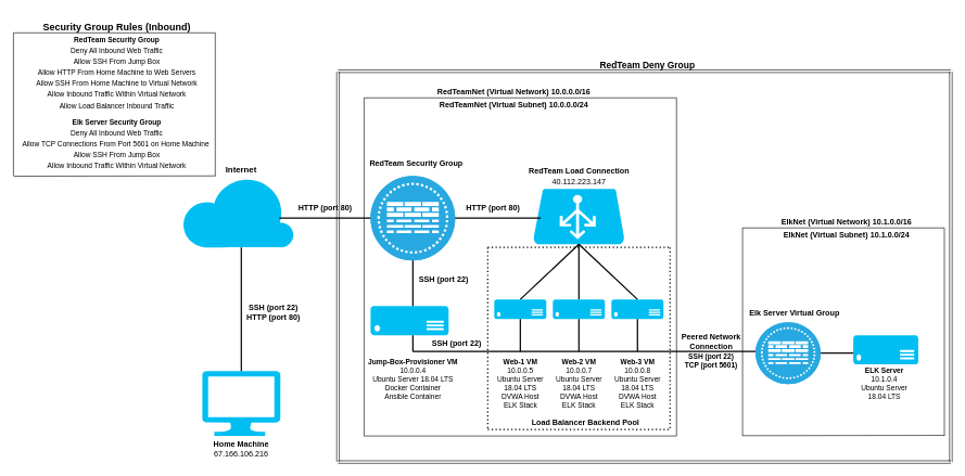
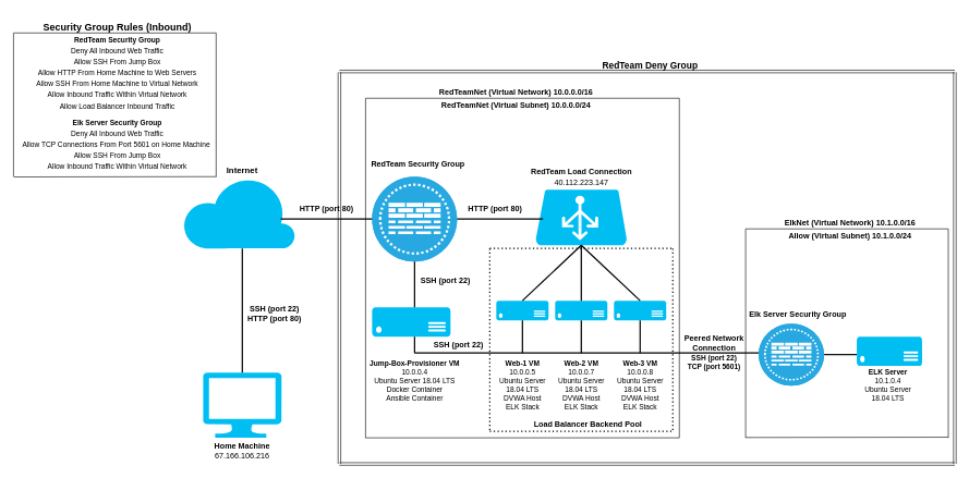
  <mxCell id="0" />
  <mxCell id="1" parent="0" />
  <mxCell id="2" value="" style="verticalLabelPosition=bottom;html=1;verticalAlign=top;align=center;strokeColor=none;fillColor=#00BEF2;shape=mxgraph.azure.computer;pointerEvents=1;" parent="1" vertex="1"><mxGeometry x="310" y="570" width="120" height="100" as="geometry" /></mxCell>
  <mxCell id="3" value="Internet" style="text;html=1;strokeColor=none;fillColor=none;align=center;verticalAlign=middle;whiteSpace=wrap;rounded=0;fontStyle=1;fontSize=13;" parent="1" vertex="1"><mxGeometry x="305" y="240" width="130" height="40" as="geometry" /></mxCell>
  <mxCell id="4" value="Home Machine&lt;br style=&quot;font-size: 12px&quot;&gt;&lt;span style=&quot;font-weight: normal&quot;&gt;67.166.106.216&lt;/span&gt;" style="text;html=1;strokeColor=none;fillColor=none;align=center;verticalAlign=middle;whiteSpace=wrap;rounded=0;fontStyle=1;fontSize=12;" parent="1" vertex="1"><mxGeometry x="305" y="670" width="130" height="40" as="geometry" /></mxCell>
  <mxCell id="5" value="" style="shape=link;html=1;fontSize=14;fontStyle=0" parent="1" edge="1"><mxGeometry width="100" relative="1" as="geometry"><mxPoint x="518.57" y="109" as="sourcePoint" /><mxPoint x="1460" y="109" as="targetPoint" /></mxGeometry></mxCell>
  <mxCell id="6" value="" style="shape=link;html=1;fontSize=14;" parent="1" edge="1"><mxGeometry width="100" relative="1" as="geometry"><mxPoint x="518.57" y="110" as="sourcePoint" /><mxPoint x="518.57" y="710" as="targetPoint" /></mxGeometry></mxCell>
  <mxCell id="7" value="" style="shape=link;html=1;fontSize=14;" parent="1" edge="1"><mxGeometry width="100" relative="1" as="geometry"><mxPoint x="1460" y="710" as="sourcePoint" /><mxPoint x="1460" y="110" as="targetPoint" /></mxGeometry></mxCell>
  <mxCell id="8" value="" style="shape=link;html=1;fontSize=14;" parent="1" edge="1"><mxGeometry width="100" relative="1" as="geometry"><mxPoint x="518.57" y="710" as="sourcePoint" /><mxPoint x="1460" y="710" as="targetPoint" /></mxGeometry></mxCell>
  <mxCell id="9" value="RedTeam Deny Group" style="text;html=1;strokeColor=none;fillColor=none;align=center;verticalAlign=middle;whiteSpace=wrap;rounded=0;fontStyle=1;fontSize=14;" parent="1" vertex="1"><mxGeometry x="883.57" y="80" width="220" height="40" as="geometry" /></mxCell>
  <mxCell id="10" value="" style="endArrow=none;html=1;fontSize=14;" parent="1" edge="1"><mxGeometry width="50" height="50" relative="1" as="geometry"><mxPoint x="558.57" y="670" as="sourcePoint" /><mxPoint x="558.57" y="150" as="targetPoint" /></mxGeometry></mxCell>
  <mxCell id="11" value="" style="endArrow=none;html=1;fontSize=14;" parent="1" edge="1"><mxGeometry width="50" height="50" relative="1" as="geometry"><mxPoint x="1038.57" y="150" as="sourcePoint" /><mxPoint x="558.57" y="150" as="targetPoint" /></mxGeometry></mxCell>
  <mxCell id="12" value="" style="endArrow=none;html=1;fontSize=14;" parent="1" edge="1"><mxGeometry width="50" height="50" relative="1" as="geometry"><mxPoint x="1038.57" y="670" as="sourcePoint" /><mxPoint x="1038.57" y="150" as="targetPoint" /></mxGeometry></mxCell>
  <mxCell id="13" value="" style="endArrow=none;html=1;fontSize=14;" parent="1" edge="1"><mxGeometry width="50" height="50" relative="1" as="geometry"><mxPoint x="558.57" y="670" as="sourcePoint" /><mxPoint x="1038.57" y="670" as="targetPoint" /></mxGeometry></mxCell>
  <mxCell id="14" value="&lt;font style=&quot;font-size: 12px&quot;&gt;RedTeamNet (Virtual Network) 10.0.0.0/16&lt;/font&gt;" style="text;html=1;strokeColor=none;fillColor=none;align=center;verticalAlign=middle;whiteSpace=wrap;rounded=0;fontStyle=1;fontSize=14;" parent="1" vertex="1"><mxGeometry x="668.57" y="120" width="240" height="40" as="geometry" /></mxCell>
  <mxCell id="15" value="&lt;font style=&quot;font-size: 12px&quot;&gt;RedTeamNet (Virtual Subnet) 10.0.0.0/24&lt;/font&gt;" style="text;html=1;strokeColor=none;fillColor=none;align=center;verticalAlign=middle;whiteSpace=wrap;rounded=0;fontStyle=1;fontSize=14;" parent="1" vertex="1"><mxGeometry x="668.57" y="140" width="240" height="40" as="geometry" /></mxCell>
  <mxCell id="16" value="" style="fillColor=#28A8E0;verticalLabelPosition=bottom;html=1;strokeColor=#ffffff;verticalAlign=top;align=center;points=[[0.145,0.145,0],[0.5,0,0],[0.855,0.145,0],[1,0.5,0],[0.855,0.855,0],[0.5,1,0],[0.145,0.855,0],[0,0.5,0]];pointerEvents=1;shape=mxgraph.cisco_safe.compositeIcon;bgIcon=ellipse;resIcon=mxgraph.cisco_safe.capability.virtual_firewall;fontSize=14;" parent="1" vertex="1"><mxGeometry x="568.57" y="270" width="130" height="130" as="geometry" /></mxCell>
  <mxCell id="17" value="&lt;font style=&quot;font-size: 12px&quot;&gt;RedTeam Security Group&lt;br&gt;&lt;/font&gt;" style="text;html=1;strokeColor=none;fillColor=none;align=center;verticalAlign=middle;whiteSpace=wrap;rounded=0;fontStyle=1;fontSize=14;" parent="1" vertex="1"><mxGeometry x="518.57" y="230" width="240" height="40" as="geometry" /></mxCell>
  <mxCell id="18" value="" style="verticalLabelPosition=bottom;html=1;verticalAlign=top;align=center;strokeColor=none;fillColor=#00BEF2;shape=mxgraph.azure.server;fontSize=14;" parent="1" vertex="1"><mxGeometry x="568.57" y="470" width="120" height="45" as="geometry" /></mxCell>
  <mxCell id="19" value="&lt;font style=&quot;font-size: 11px&quot;&gt;Jump-Box-Provisioner VM&lt;br&gt;&lt;span style=&quot;font-weight: normal&quot;&gt;10.0.0.4&lt;br&gt;Ubuntu Server 18.04 LTS&lt;br&gt;Docker Container&lt;br style=&quot;font-size: 11px&quot;&gt;Ansible Container&lt;/span&gt;&lt;br&gt;&lt;br style=&quot;font-size: 11px&quot;&gt;&lt;/font&gt;" style="text;html=1;strokeColor=none;fillColor=none;align=center;verticalAlign=middle;whiteSpace=wrap;rounded=0;fontStyle=1;fontSize=11;" parent="1" vertex="1"><mxGeometry x="513.57" y="570" width="240" height="40" as="geometry" /></mxCell>
  <mxCell id="20" value="" style="verticalLabelPosition=bottom;html=1;verticalAlign=top;align=center;strokeColor=none;fillColor=#00BEF2;shape=mxgraph.azure.azure_load_balancer;fontSize=14;" parent="1" vertex="1"><mxGeometry x="818.57" y="290" width="140" height="85" as="geometry" /></mxCell>
  <mxCell id="21" value="&lt;font&gt;&lt;span style=&quot;font-size: 12px&quot;&gt;RedTeam Load Connection&lt;br&gt;&lt;span style=&quot;font-weight: normal&quot;&gt;40.112.223.147&lt;/span&gt;&lt;br&gt;&lt;/span&gt;&lt;/font&gt;" style="text;html=1;strokeColor=none;fillColor=none;align=center;verticalAlign=middle;whiteSpace=wrap;rounded=0;fontStyle=1;fontSize=14;" parent="1" vertex="1"><mxGeometry x="768.57" y="250" width="240" height="40" as="geometry" /></mxCell>
  <mxCell id="22" value="" style="verticalLabelPosition=bottom;html=1;verticalAlign=top;align=center;strokeColor=none;fillColor=#00BEF2;shape=mxgraph.azure.cloud;fontSize=14;" parent="1" vertex="1"><mxGeometry x="278.57" y="270" width="172.49" height="110" as="geometry" /></mxCell>
  <mxCell id="23" value="" style="verticalLabelPosition=bottom;html=1;verticalAlign=top;align=center;strokeColor=none;fillColor=#00BEF2;shape=mxgraph.azure.server;fontSize=14;" parent="1" vertex="1"><mxGeometry x="758.57" y="460" width="80" height="30" as="geometry" /></mxCell>
  <mxCell id="24" value="" style="verticalLabelPosition=bottom;html=1;verticalAlign=top;align=center;strokeColor=none;fillColor=#00BEF2;shape=mxgraph.azure.server;fontSize=14;" parent="1" vertex="1"><mxGeometry x="848.57" y="460" width="80" height="30" as="geometry" /></mxCell>
  <mxCell id="25" value="" style="verticalLabelPosition=bottom;html=1;verticalAlign=top;align=center;strokeColor=none;fillColor=#00BEF2;shape=mxgraph.azure.server;fontSize=14;" parent="1" vertex="1"><mxGeometry x="938.57" y="460" width="80" height="30" as="geometry" /></mxCell>
  <mxCell id="26" value="" style="line;strokeWidth=2;html=1;fontSize=14;direction=south;" parent="1" vertex="1"><mxGeometry x="628.57" y="400" width="10" height="70" as="geometry" /></mxCell>
  <mxCell id="27" value="" style="line;strokeWidth=2;html=1;fontSize=14;direction=south;" parent="1" vertex="1"><mxGeometry x="628.57" y="515" width="10" height="25" as="geometry" /></mxCell>
  <mxCell id="28" value="" style="line;strokeWidth=2;html=1;fontSize=14;direction=west;" parent="1" vertex="1"><mxGeometry x="633.57" y="535" width="526.43" height="10" as="geometry" /></mxCell>
  <mxCell id="29" value="" style="line;strokeWidth=2;html=1;fontSize=14;direction=south;" parent="1" vertex="1"><mxGeometry x="793.57" y="490" width="10" height="50" as="geometry" /></mxCell>
  <mxCell id="30" value="" style="line;strokeWidth=2;html=1;fontSize=14;direction=south;" parent="1" vertex="1"><mxGeometry x="883.57" y="490" width="10" height="50" as="geometry" /></mxCell>
  <mxCell id="31" value="" style="line;strokeWidth=2;html=1;fontSize=14;direction=south;" parent="1" vertex="1"><mxGeometry x="973.57" y="490" width="10" height="50" as="geometry" /></mxCell>
  <mxCell id="32" value="&lt;font style=&quot;font-size: 11px&quot;&gt;Web-2 VM&lt;br style=&quot;font-size: 11px&quot;&gt;&lt;span style=&quot;font-weight: normal&quot;&gt;10.0.0.7&lt;br&gt;Ubuntu Server&lt;br&gt;18.04 LTS&lt;br&gt;DVWA Host&lt;br&gt;ELK Stack&lt;/span&gt;&lt;br style=&quot;font-size: 11px&quot;&gt;&lt;/font&gt;" style="text;html=1;strokeColor=none;fillColor=none;align=center;verticalAlign=middle;whiteSpace=wrap;rounded=0;fontStyle=1;fontSize=11;" parent="1" vertex="1"><mxGeometry x="848.57" y="570" width="80" height="40" as="geometry" /></mxCell>
  <mxCell id="33" value="&lt;font style=&quot;font-size: 11px&quot;&gt;Web-3 VM&lt;br style=&quot;font-size: 11px&quot;&gt;&lt;span style=&quot;font-weight: normal&quot;&gt;10.0.0.8&lt;br&gt;Ubuntu Server&lt;br&gt;18.04 LTS&lt;br&gt;DVWA Host&lt;br&gt;ELK Stack&lt;/span&gt;&lt;br style=&quot;font-size: 11px&quot;&gt;&lt;/font&gt;" style="text;html=1;strokeColor=none;fillColor=none;align=center;verticalAlign=middle;whiteSpace=wrap;rounded=0;fontStyle=1;fontSize=11;" parent="1" vertex="1"><mxGeometry x="938.57" y="570" width="80" height="40" as="geometry" /></mxCell>
  <mxCell id="34" value="" style="endArrow=none;dashed=1;html=1;fontSize=14;strokeWidth=2;dashPattern=1 2;" parent="1" edge="1"><mxGeometry width="50" height="50" relative="1" as="geometry"><mxPoint x="748.57" y="380" as="sourcePoint" /><mxPoint x="1028.57" y="380" as="targetPoint" /></mxGeometry></mxCell>
  <mxCell id="35" value="" style="endArrow=none;dashed=1;html=1;fontSize=14;strokeWidth=2;dashPattern=1 2;" parent="1" edge="1"><mxGeometry width="50" height="50" relative="1" as="geometry"><mxPoint x="748.57" y="380" as="sourcePoint" /><mxPoint x="748.57" y="660" as="targetPoint" /></mxGeometry></mxCell>
  <mxCell id="36" value="" style="endArrow=none;dashed=1;html=1;fontSize=14;strokeWidth=2;dashPattern=1 2;" parent="1" edge="1"><mxGeometry width="50" height="50" relative="1" as="geometry"><mxPoint x="1028.57" y="380" as="sourcePoint" /><mxPoint x="1028.57" y="660" as="targetPoint" /></mxGeometry></mxCell>
  <mxCell id="37" value="" style="endArrow=none;dashed=1;html=1;fontSize=14;strokeWidth=2;dashPattern=1 2;" parent="1" edge="1"><mxGeometry width="50" height="50" relative="1" as="geometry"><mxPoint x="748.57" y="660" as="sourcePoint" /><mxPoint x="1028.57" y="660" as="targetPoint" /></mxGeometry></mxCell>
  <mxCell id="38" value="&lt;font style=&quot;font-size: 12px;&quot;&gt;Load Balancer Backend Pool&lt;/font&gt;" style="text;html=1;strokeColor=none;fillColor=none;align=center;verticalAlign=middle;whiteSpace=wrap;rounded=0;fontStyle=1;fontSize=12;" parent="1" vertex="1"><mxGeometry x="778.57" y="630" width="240" height="40" as="geometry" /></mxCell>
  <mxCell id="39" value="" style="line;strokeWidth=2;direction=south;html=1;fontSize=14;" parent="1" vertex="1"><mxGeometry x="883.57" y="375" width="10" height="85" as="geometry" /></mxCell>
  <mxCell id="40" value="" style="endArrow=none;html=1;fontSize=14;exitX=0.5;exitY=0;exitDx=0;exitDy=0;exitPerimeter=0;strokeWidth=2;entryX=0;entryY=0.5;entryDx=0;entryDy=0;entryPerimeter=0;" parent="1" source="25" target="39" edge="1"><mxGeometry width="50" height="50" relative="1" as="geometry"><mxPoint x="801.61" y="467" as="sourcePoint" /><mxPoint x="888.57" y="385" as="targetPoint" /><Array as="points" /></mxGeometry></mxCell>
  <mxCell id="41" value="" style="endArrow=none;html=1;fontSize=14;exitX=0.5;exitY=0;exitDx=0;exitDy=0;exitPerimeter=0;strokeWidth=2;entryX=0;entryY=0.5;entryDx=0;entryDy=0;entryPerimeter=0;" parent="1" source="23" target="39" edge="1"><mxGeometry width="50" height="50" relative="1" as="geometry"><mxPoint x="988.57" y="470" as="sourcePoint" /><mxPoint x="898.57" y="385" as="targetPoint" /><Array as="points" /></mxGeometry></mxCell>
  <mxCell id="42" value="" style="line;strokeWidth=2;direction=south;html=1;fontSize=14;" parent="1" vertex="1"><mxGeometry x="365" y="380" width="10" height="190" as="geometry" /></mxCell>
  <mxCell id="43" value="" style="line;strokeWidth=2;html=1;fontSize=14;direction=west;" parent="1" vertex="1"><mxGeometry x="428.57" y="330" width="140" height="10" as="geometry" /></mxCell>
  <mxCell id="44" value="" style="line;strokeWidth=2;html=1;fontSize=14;direction=west;" parent="1" vertex="1"><mxGeometry x="698.57" y="330" width="131.43" height="10" as="geometry" /></mxCell>
  <mxCell id="45" value="&lt;font style=&quot;font-size: 12px;&quot;&gt;SSH &lt;/font&gt;&lt;font style=&quot;font-size: 12px;&quot;&gt;&lt;font style=&quot;font-size: 12px;&quot;&gt;(port 22)&lt;/font&gt;&lt;br style=&quot;font-size: 12px;&quot;&gt;&lt;span style=&quot;font-size: 12px;&quot;&gt;HTTP (port 80)&lt;/span&gt;&lt;br style=&quot;font-size: 12px;&quot;&gt;&lt;/font&gt;" style="text;html=1;strokeColor=none;fillColor=none;align=center;verticalAlign=middle;whiteSpace=wrap;rounded=0;fontStyle=1;fontSize=12;" parent="1" vertex="1"><mxGeometry x="370" y="460" width="98.57" height="40" as="geometry" /></mxCell>
  <mxCell id="46" value="&lt;font style=&quot;font-size: 12px;&quot;&gt;&lt;span style=&quot;font-size: 12px;&quot;&gt;HTTP (port 80)&lt;/span&gt;&lt;br style=&quot;font-size: 12px;&quot;&gt;&lt;/font&gt;" style="text;html=1;strokeColor=none;fillColor=none;align=center;verticalAlign=middle;whiteSpace=wrap;rounded=0;fontStyle=1;fontSize=12;" parent="1" vertex="1"><mxGeometry x="705" y="300" width="103.57" height="40" as="geometry" /></mxCell>
  <mxCell id="47" value="&lt;font style=&quot;font-size: 12px;&quot;&gt;&lt;span style=&quot;font-size: 12px;&quot;&gt;SSH (port 22)&lt;/span&gt;&lt;br style=&quot;font-size: 12px;&quot;&gt;&lt;/font&gt;" style="text;html=1;strokeColor=none;fillColor=none;align=center;verticalAlign=middle;whiteSpace=wrap;rounded=0;fontStyle=1;fontSize=12;" parent="1" vertex="1"><mxGeometry x="628.57" y="410" width="103.57" height="40" as="geometry" /></mxCell>
  <mxCell id="48" value="&lt;font style=&quot;font-size: 12px;&quot;&gt;&lt;span style=&quot;font-size: 12px;&quot;&gt;SSH (port 22)&lt;/span&gt;&lt;br style=&quot;font-size: 12px;&quot;&gt;&lt;/font&gt;" style="text;html=1;strokeColor=none;fillColor=none;align=center;verticalAlign=middle;whiteSpace=wrap;rounded=0;fontStyle=1;fontSize=12;" parent="1" vertex="1"><mxGeometry x="648.57" y="507.5" width="103.57" height="40" as="geometry" /></mxCell>
  <mxCell id="49" value="&lt;font style=&quot;font-size: 12px;&quot;&gt;&lt;span style=&quot;font-size: 12px;&quot;&gt;HTTP (port 80)&lt;/span&gt;&lt;br style=&quot;font-size: 12px;&quot;&gt;&lt;/font&gt;" style="text;html=1;strokeColor=none;fillColor=none;align=center;verticalAlign=middle;whiteSpace=wrap;rounded=0;fontStyle=1;fontSize=12;" parent="1" vertex="1"><mxGeometry x="444.82" y="300" width="107.5" height="40" as="geometry" /></mxCell>
  <mxCell id="50" value="&lt;font style=&quot;font-size: 11px&quot;&gt;Web-1 VM&lt;br style=&quot;font-size: 11px&quot;&gt;&lt;span style=&quot;font-weight: normal&quot;&gt;10.0.0.5&lt;br&gt;Ubuntu Server&lt;br&gt;18.04 LTS&lt;br&gt;DVWA Host&lt;br&gt;ELK Stack&lt;/span&gt;&lt;br style=&quot;font-size: 11px&quot;&gt;&lt;/font&gt;" style="text;html=1;strokeColor=none;fillColor=none;align=center;verticalAlign=middle;whiteSpace=wrap;rounded=0;fontStyle=1;fontSize=11;" parent="1" vertex="1"><mxGeometry x="758.57" y="570" width="80" height="40" as="geometry" /></mxCell>
  <mxCell id="51" value="&lt;font style=&quot;font-size: 11px&quot;&gt;&lt;font style=&quot;font-size: 11px&quot;&gt;&lt;br&gt;&lt;br&gt;RedTeam Security Group&lt;br&gt;&lt;span style=&quot;font-weight: normal&quot;&gt;Deny All Inbound Web Traffic&lt;/span&gt;&lt;br&gt;&lt;span style=&quot;font-weight: normal&quot;&gt;Allow SSH From Jump Box&lt;/span&gt;&lt;br&gt;&lt;span style=&quot;font-weight: normal&quot;&gt;Allow HTTP From Home Machine to Web Servers&lt;/span&gt;&lt;br&gt;&lt;span style=&quot;font-weight: normal&quot;&gt;Allow SSH From Home Machine to Virtual Network&lt;/span&gt;&lt;br&gt;&lt;span style=&quot;font-weight: normal&quot;&gt;Allow Inbound Traffic Within Virtual Network&lt;/span&gt;&lt;br&gt;&lt;span style=&quot;font-weight: normal&quot;&gt;Allow Load Balancer Inbound Traffic&lt;/span&gt;&lt;br&gt;&lt;br&gt;&lt;/font&gt;&lt;br&gt;&lt;/font&gt;" style="text;html=1;strokeColor=none;fillColor=none;align=center;verticalAlign=middle;whiteSpace=wrap;rounded=0;fontStyle=1;fontSize=14;" parent="1" vertex="1"><mxGeometry x="49" y="90" width="260" height="40" as="geometry" /></mxCell>
  <mxCell id="52" value="" style="verticalLabelPosition=bottom;html=1;verticalAlign=top;align=center;strokeColor=none;fillColor=#00BEF2;shape=mxgraph.azure.server;fontSize=14;" vertex="1" parent="1"><mxGeometry x="1310.02" y="515" width="99.99" height="45" as="geometry" /></mxCell>
  <mxCell id="53" value="&lt;font style=&quot;font-size: 11px&quot;&gt;&lt;span style=&quot;font-size: 11px&quot;&gt;ELK Server&lt;br style=&quot;font-size: 11px&quot;&gt;&lt;/span&gt;&lt;span style=&quot;font-weight: normal&quot;&gt;10.1.0.4&lt;br style=&quot;font-size: 11px&quot;&gt;Ubuntu Server&lt;br style=&quot;font-size: 11px&quot;&gt;18.04 LTS&lt;/span&gt;&lt;br style=&quot;font-size: 11px&quot;&gt;&lt;/font&gt;" style="text;html=1;strokeColor=none;fillColor=none;align=center;verticalAlign=middle;whiteSpace=wrap;rounded=0;fontStyle=1;fontSize=11;" vertex="1" parent="1"><mxGeometry x="1306.44" y="570" width="103.57" height="40" as="geometry" /></mxCell>
  <mxCell id="54" value="" style="endArrow=none;html=1;fontSize=14;" edge="1" parent="1"><mxGeometry width="50" height="50" relative="1" as="geometry"><mxPoint x="1450" y="669" as="sourcePoint" /><mxPoint x="1140" y="669.5" as="targetPoint" /></mxGeometry></mxCell>
  <mxCell id="55" value="" style="endArrow=none;html=1;fontSize=14;" edge="1" parent="1"><mxGeometry width="50" height="50" relative="1" as="geometry"><mxPoint x="1140" y="670" as="sourcePoint" /><mxPoint x="1140" y="350" as="targetPoint" /></mxGeometry></mxCell>
  <mxCell id="56" value="" style="endArrow=none;html=1;fontSize=14;" edge="1" parent="1"><mxGeometry width="50" height="50" relative="1" as="geometry"><mxPoint x="1450" y="670" as="sourcePoint" /><mxPoint x="1450" y="350" as="targetPoint" /></mxGeometry></mxCell>
  <mxCell id="57" value="" style="fillColor=#28A8E0;verticalLabelPosition=bottom;html=1;strokeColor=#ffffff;verticalAlign=top;align=center;points=[[0.145,0.145,0],[0.5,0,0],[0.855,0.145,0],[1,0.5,0],[0.855,0.855,0],[0.5,1,0],[0.145,0.855,0],[0,0.5,0]];pointerEvents=1;shape=mxgraph.cisco_safe.compositeIcon;bgIcon=ellipse;resIcon=mxgraph.cisco_safe.capability.virtual_firewall;fontSize=14;" vertex="1" parent="1"><mxGeometry x="1160" y="495" width="100" height="95" as="geometry" /></mxCell>
  <mxCell id="58" value="&lt;font style=&quot;font-size: 12px&quot;&gt;ElkNet (Virtual Network) 10.1.0.0/16&lt;/font&gt;" style="text;html=1;strokeColor=none;fillColor=none;align=center;verticalAlign=middle;whiteSpace=wrap;rounded=0;fontStyle=1;fontSize=14;" vertex="1" parent="1"><mxGeometry x="1180" y="320" width="240" height="40" as="geometry" /></mxCell>
- <mxCell id="59" value="&lt;font style=&quot;font-size: 12px&quot;&gt;ElkNet (Virtual Subnet) 10.1.0.0/24&lt;/font&gt;" style="text;html=1;strokeColor=none;fillColor=none;align=center;verticalAlign=middle;whiteSpace=wrap;rounded=0;fontStyle=1;fontSize=14;" vertex="1" parent="1"><mxGeometry x="1180" y="340" width="240" height="40" as="geometry" /></mxCell>
+ <mxCell id="59" value="&lt;font style=&quot;font-size: 12px&quot;&gt;Allow (Virtual Subnet) 10.1.0.0/24&lt;/font&gt;" style="text;html=1;strokeColor=none;fillColor=none;align=center;verticalAlign=middle;whiteSpace=wrap;rounded=0;fontStyle=1;fontSize=14;" vertex="1" parent="1"><mxGeometry x="1180" y="340" width="240" height="40" as="geometry" /></mxCell>
  <mxCell id="60" value="" style="endArrow=none;html=1;fontSize=14;" edge="1" parent="1"><mxGeometry width="50" height="50" relative="1" as="geometry"><mxPoint x="1450" y="350" as="sourcePoint" /><mxPoint x="1140" y="350" as="targetPoint" /></mxGeometry></mxCell>
- <mxCell id="61" value="&lt;font style=&quot;font-size: 12px&quot;&gt;Elk Server Virtual Group&lt;br&gt;&lt;/font&gt;" style="text;html=1;strokeColor=none;fillColor=none;align=center;verticalAlign=middle;whiteSpace=wrap;rounded=0;fontStyle=1;fontSize=14;" vertex="1" parent="1"><mxGeometry x="1100" y="460" width="240" height="40" as="geometry" /></mxCell>
+ <mxCell id="61" value="&lt;font style=&quot;font-size: 12px&quot;&gt;Elk Server Security Group&lt;br&gt;&lt;/font&gt;" style="text;html=1;strokeColor=none;fillColor=none;align=center;verticalAlign=middle;whiteSpace=wrap;rounded=0;fontStyle=1;fontSize=14;" vertex="1" parent="1"><mxGeometry x="1100" y="460" width="240" height="40" as="geometry" /></mxCell>
  <mxCell id="62" value="&lt;font style=&quot;font-size: 11px&quot;&gt;&lt;span style=&quot;font-size: 11px&quot;&gt;SSH (port 22)&lt;br&gt;&lt;/span&gt;TCP (port 5601)&lt;br style=&quot;font-size: 11px&quot;&gt;&lt;/font&gt;" style="text;html=1;strokeColor=none;fillColor=none;align=center;verticalAlign=middle;whiteSpace=wrap;rounded=0;fontStyle=1;fontSize=11;" vertex="1" parent="1"><mxGeometry x="1040" y="535" width="103.57" height="40" as="geometry" /></mxCell>
  <mxCell id="63" value="&lt;font style=&quot;font-size: 12px&quot;&gt;&lt;span style=&quot;font-size: 12px&quot;&gt;Peered Network&lt;br&gt;&lt;/span&gt;Connection&lt;br style=&quot;font-size: 12px&quot;&gt;&lt;/font&gt;" style="text;html=1;strokeColor=none;fillColor=none;align=center;verticalAlign=middle;whiteSpace=wrap;rounded=0;fontStyle=1;fontSize=12;" vertex="1" parent="1"><mxGeometry x="1040" y="505" width="103.57" height="40" as="geometry" /></mxCell>
  <mxCell id="64" value="&lt;font style=&quot;font-size: 15px&quot;&gt;Security Group Rules (Inbound)&lt;br style=&quot;font-size: 15px&quot;&gt;&lt;/font&gt;" style="text;html=1;strokeColor=none;fillColor=none;align=center;verticalAlign=middle;whiteSpace=wrap;rounded=0;fontStyle=1;fontSize=15;" vertex="1" parent="1"><mxGeometry x="59" y="20" width="240" height="40" as="geometry" /></mxCell>
  <mxCell id="65" value="&lt;font style=&quot;font-size: 11px&quot;&gt;&lt;font style=&quot;font-size: 11px&quot;&gt;&lt;br&gt;&lt;br&gt;Elk Server Security Group&lt;br&gt;&lt;span style=&quot;font-weight: normal&quot;&gt;Deny All Inbound Web Traffic&lt;br&gt;&lt;/span&gt;&lt;span style=&quot;font-weight: normal&quot;&gt;Allow TCP Connections From Port 5601 on Home Machine&amp;nbsp;&lt;/span&gt;&lt;br&gt;&lt;span style=&quot;font-weight: normal&quot;&gt;Allow SSH From Jump Box&lt;/span&gt;&lt;br&gt;&lt;span style=&quot;font-weight: normal&quot;&gt;Allow Inbound Traffic Within Virtual Network&lt;/span&gt;&lt;br&gt;&lt;br&gt;&lt;/font&gt;&lt;br&gt;&lt;/font&gt;" style="text;html=1;strokeColor=none;fillColor=none;align=center;verticalAlign=middle;whiteSpace=wrap;rounded=0;fontStyle=1;fontSize=14;" vertex="1" parent="1"><mxGeometry x="29" y="200" width="300" height="40" as="geometry" /></mxCell>
  <mxCell id="66" value="" style="line;strokeWidth=2;html=1;fontSize=14;direction=west;" vertex="1" parent="1"><mxGeometry x="1260" y="537.5" width="50.02" height="10" as="geometry" /></mxCell>
  <mxCell id="67" value="" style="endArrow=none;html=1;fontSize=14;" edge="1" parent="1"><mxGeometry width="50" height="50" relative="1" as="geometry"><mxPoint x="330.5" y="270" as="sourcePoint" /><mxPoint x="20.5" y="270.5" as="targetPoint" /></mxGeometry></mxCell>
  <mxCell id="68" value="" style="endArrow=none;html=1;fontSize=14;" edge="1" parent="1"><mxGeometry width="50" height="50" relative="1" as="geometry"><mxPoint x="20" y="270" as="sourcePoint" /><mxPoint x="20" y="50" as="targetPoint" /></mxGeometry></mxCell>
  <mxCell id="69" value="" style="endArrow=none;html=1;fontSize=14;" edge="1" parent="1"><mxGeometry width="50" height="50" relative="1" as="geometry"><mxPoint x="330" y="270" as="sourcePoint" /><mxPoint x="330" y="50" as="targetPoint" /></mxGeometry></mxCell>
  <mxCell id="70" value="" style="endArrow=none;html=1;fontSize=14;" edge="1" parent="1"><mxGeometry width="50" height="50" relative="1" as="geometry"><mxPoint x="330" y="50" as="sourcePoint" /><mxPoint x="20" y="50" as="targetPoint" /></mxGeometry></mxCell>
